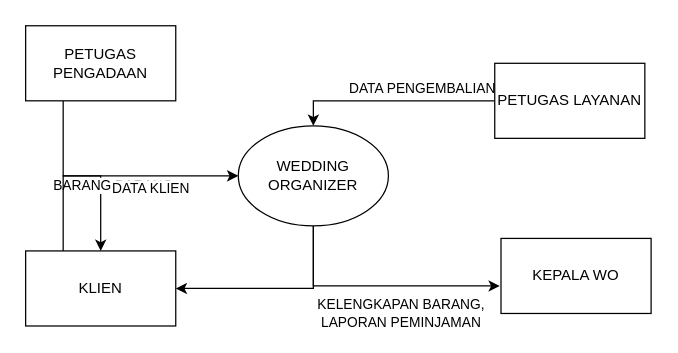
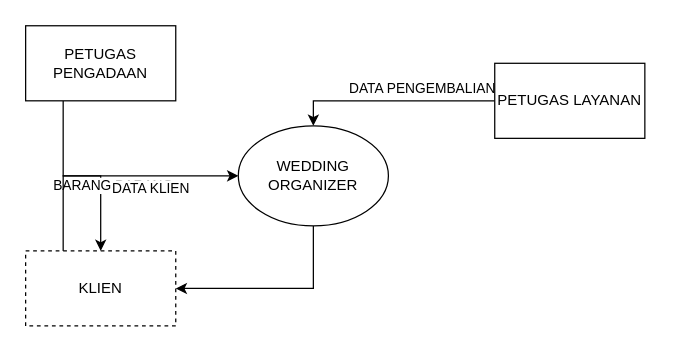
  <mxCell id="0" />
  <mxCell id="1" parent="0" />
  <mxCell id="2" value="DATA PENGEMBALIAN" style="edgeStyle=orthogonalEdgeStyle;rounded=0;orthogonalLoop=1;jettySize=auto;html=1;entryX=0.5;entryY=0;entryDx=0;entryDy=0;" edge="1" parent="1" source="3" target="11"><mxGeometry x="-0.3" y="-10" relative="1" as="geometry"><mxPoint as="offset" /></mxGeometry></mxCell>
  <mxCell id="3" value="PETUGAS LAYANAN" style="rounded=0;whiteSpace=wrap;html=1;" vertex="1" parent="1"><mxGeometry x="395" y="50" width="120" height="60" as="geometry" /></mxCell>
- <mxCell id="4" value="&lt;div&gt;KEPALA WO&lt;/div&gt;" style="rounded=0;whiteSpace=wrap;html=1;" vertex="1" parent="1"><mxGeometry x="400" y="190" width="120" height="60" as="geometry" /></mxCell>
  <mxCell id="5" value="BARANG BARANG" style="edgeStyle=orthogonalEdgeStyle;rounded=0;orthogonalLoop=1;jettySize=auto;html=1;exitX=0.25;exitY=1;exitDx=0;exitDy=0;" edge="1" parent="1" source="6" target="8"><mxGeometry x="0.3" y="10" relative="1" as="geometry"><mxPoint as="offset" /></mxGeometry></mxCell>
  <mxCell id="6" value="&lt;div&gt;PETUGAS PENGADAAN&lt;/div&gt;" style="rounded=0;whiteSpace=wrap;html=1;" vertex="1" parent="1"><mxGeometry x="20" y="20" width="120" height="60" as="geometry" /></mxCell>
  <mxCell id="7" value="DATA KLIEN" style="edgeStyle=orthogonalEdgeStyle;rounded=0;orthogonalLoop=1;jettySize=auto;html=1;exitX=0.25;exitY=0;exitDx=0;exitDy=0;entryX=0;entryY=0.5;entryDx=0;entryDy=0;" edge="1" parent="1" source="8" target="11"><mxGeometry x="0.3" y="-10" relative="1" as="geometry"><mxPoint as="offset" /></mxGeometry></mxCell>
- <mxCell id="8" value="KLIEN" style="rounded=0;whiteSpace=wrap;html=1;" vertex="1" parent="1"><mxGeometry x="20" y="200" width="120" height="60" as="geometry" /></mxCell>
+ <mxCell id="8" value="KLIEN" style="rounded=0;whiteSpace=wrap;html=1;dashed=1;" vertex="1" parent="1"><mxGeometry x="20" y="200" width="120" height="60" as="geometry" /></mxCell>
  <mxCell id="9" style="edgeStyle=orthogonalEdgeStyle;rounded=0;orthogonalLoop=1;jettySize=auto;html=1;exitX=0.5;exitY=1;exitDx=0;exitDy=0;entryX=1;entryY=0.5;entryDx=0;entryDy=0;" edge="1" parent="1" source="11" target="8"><mxGeometry relative="1" as="geometry" /></mxCell>
- <mxCell id="10" value="&lt;div&gt;KELENGKAPAN BARANG,&lt;/div&gt;&lt;div&gt;LAPORAN PEMINJAMAN&lt;br&gt;&lt;/div&gt;" style="edgeStyle=orthogonalEdgeStyle;rounded=0;orthogonalLoop=1;jettySize=auto;html=1;exitX=0.5;exitY=1;exitDx=0;exitDy=0;entryX=-0.008;entryY=0.633;entryDx=0;entryDy=0;entryPerimeter=0;" edge="1" parent="1" source="11" target="4"><mxGeometry x="0.198" y="-22" relative="1" as="geometry"><mxPoint as="offset" /></mxGeometry></mxCell>
  <mxCell id="11" value="&lt;div&gt;WEDDING&lt;/div&gt;&lt;div&gt;ORGANIZER&lt;br&gt;&lt;/div&gt;" style="ellipse;whiteSpace=wrap;html=1;" vertex="1" parent="1"><mxGeometry x="190" y="100" width="120" height="80" as="geometry" /></mxCell>
